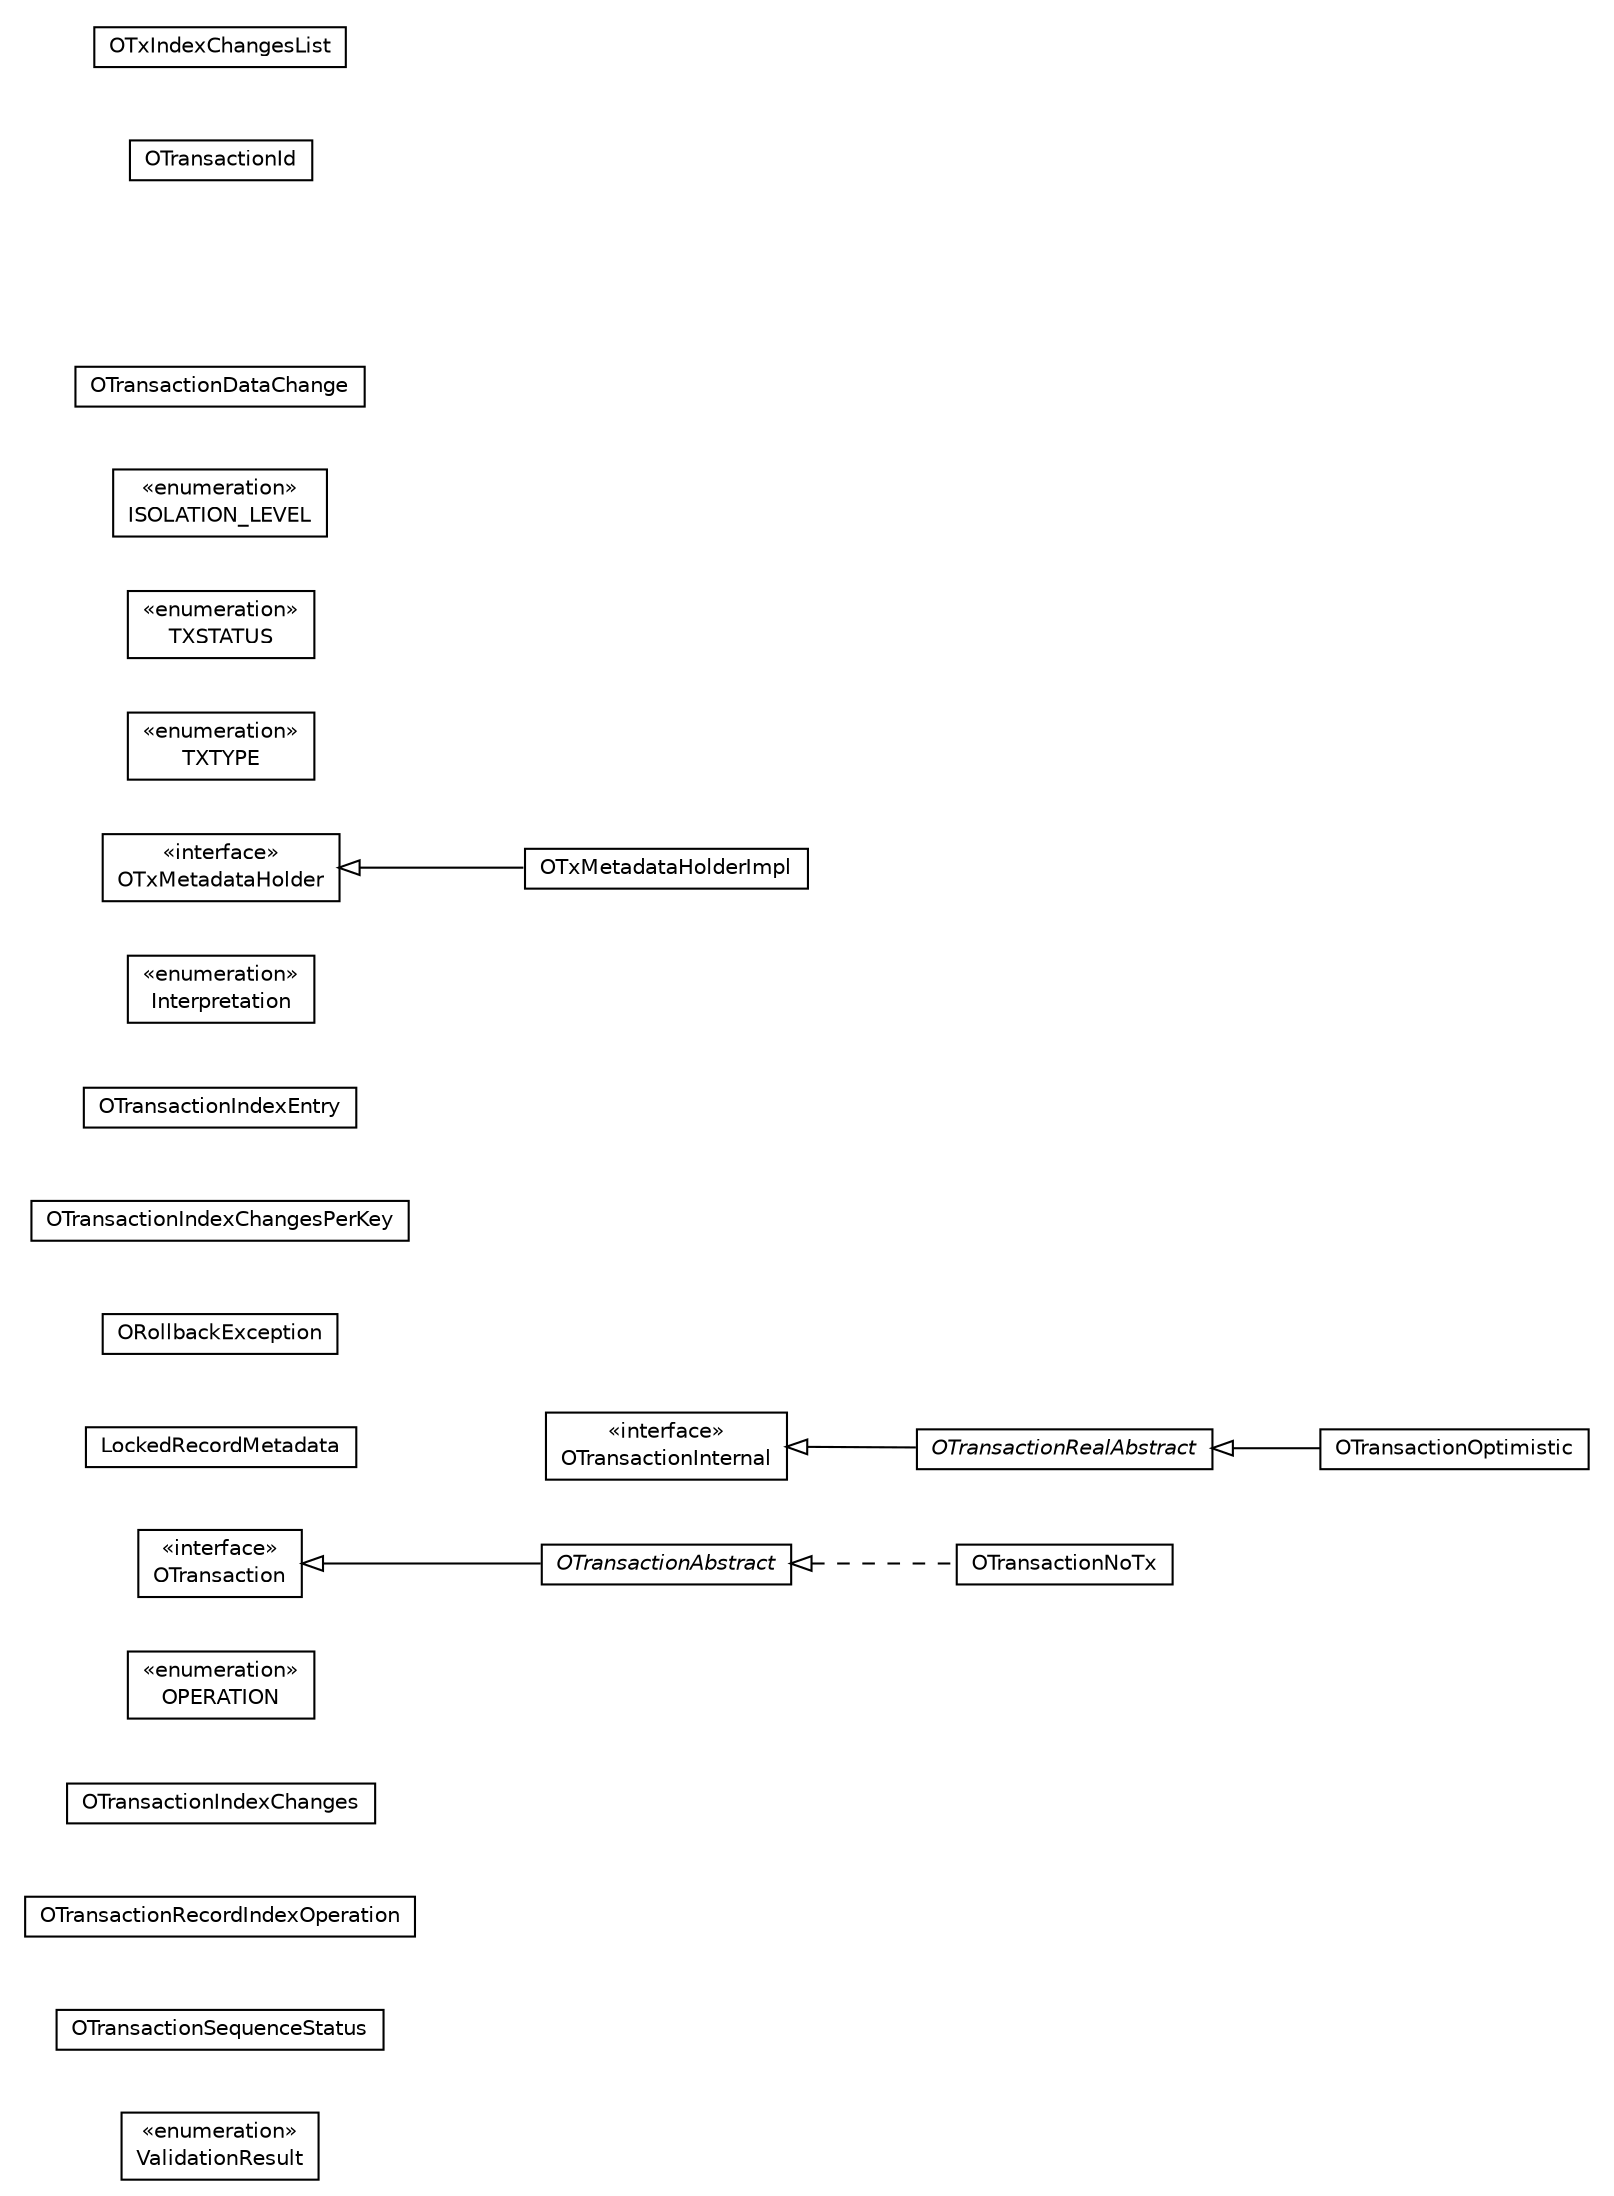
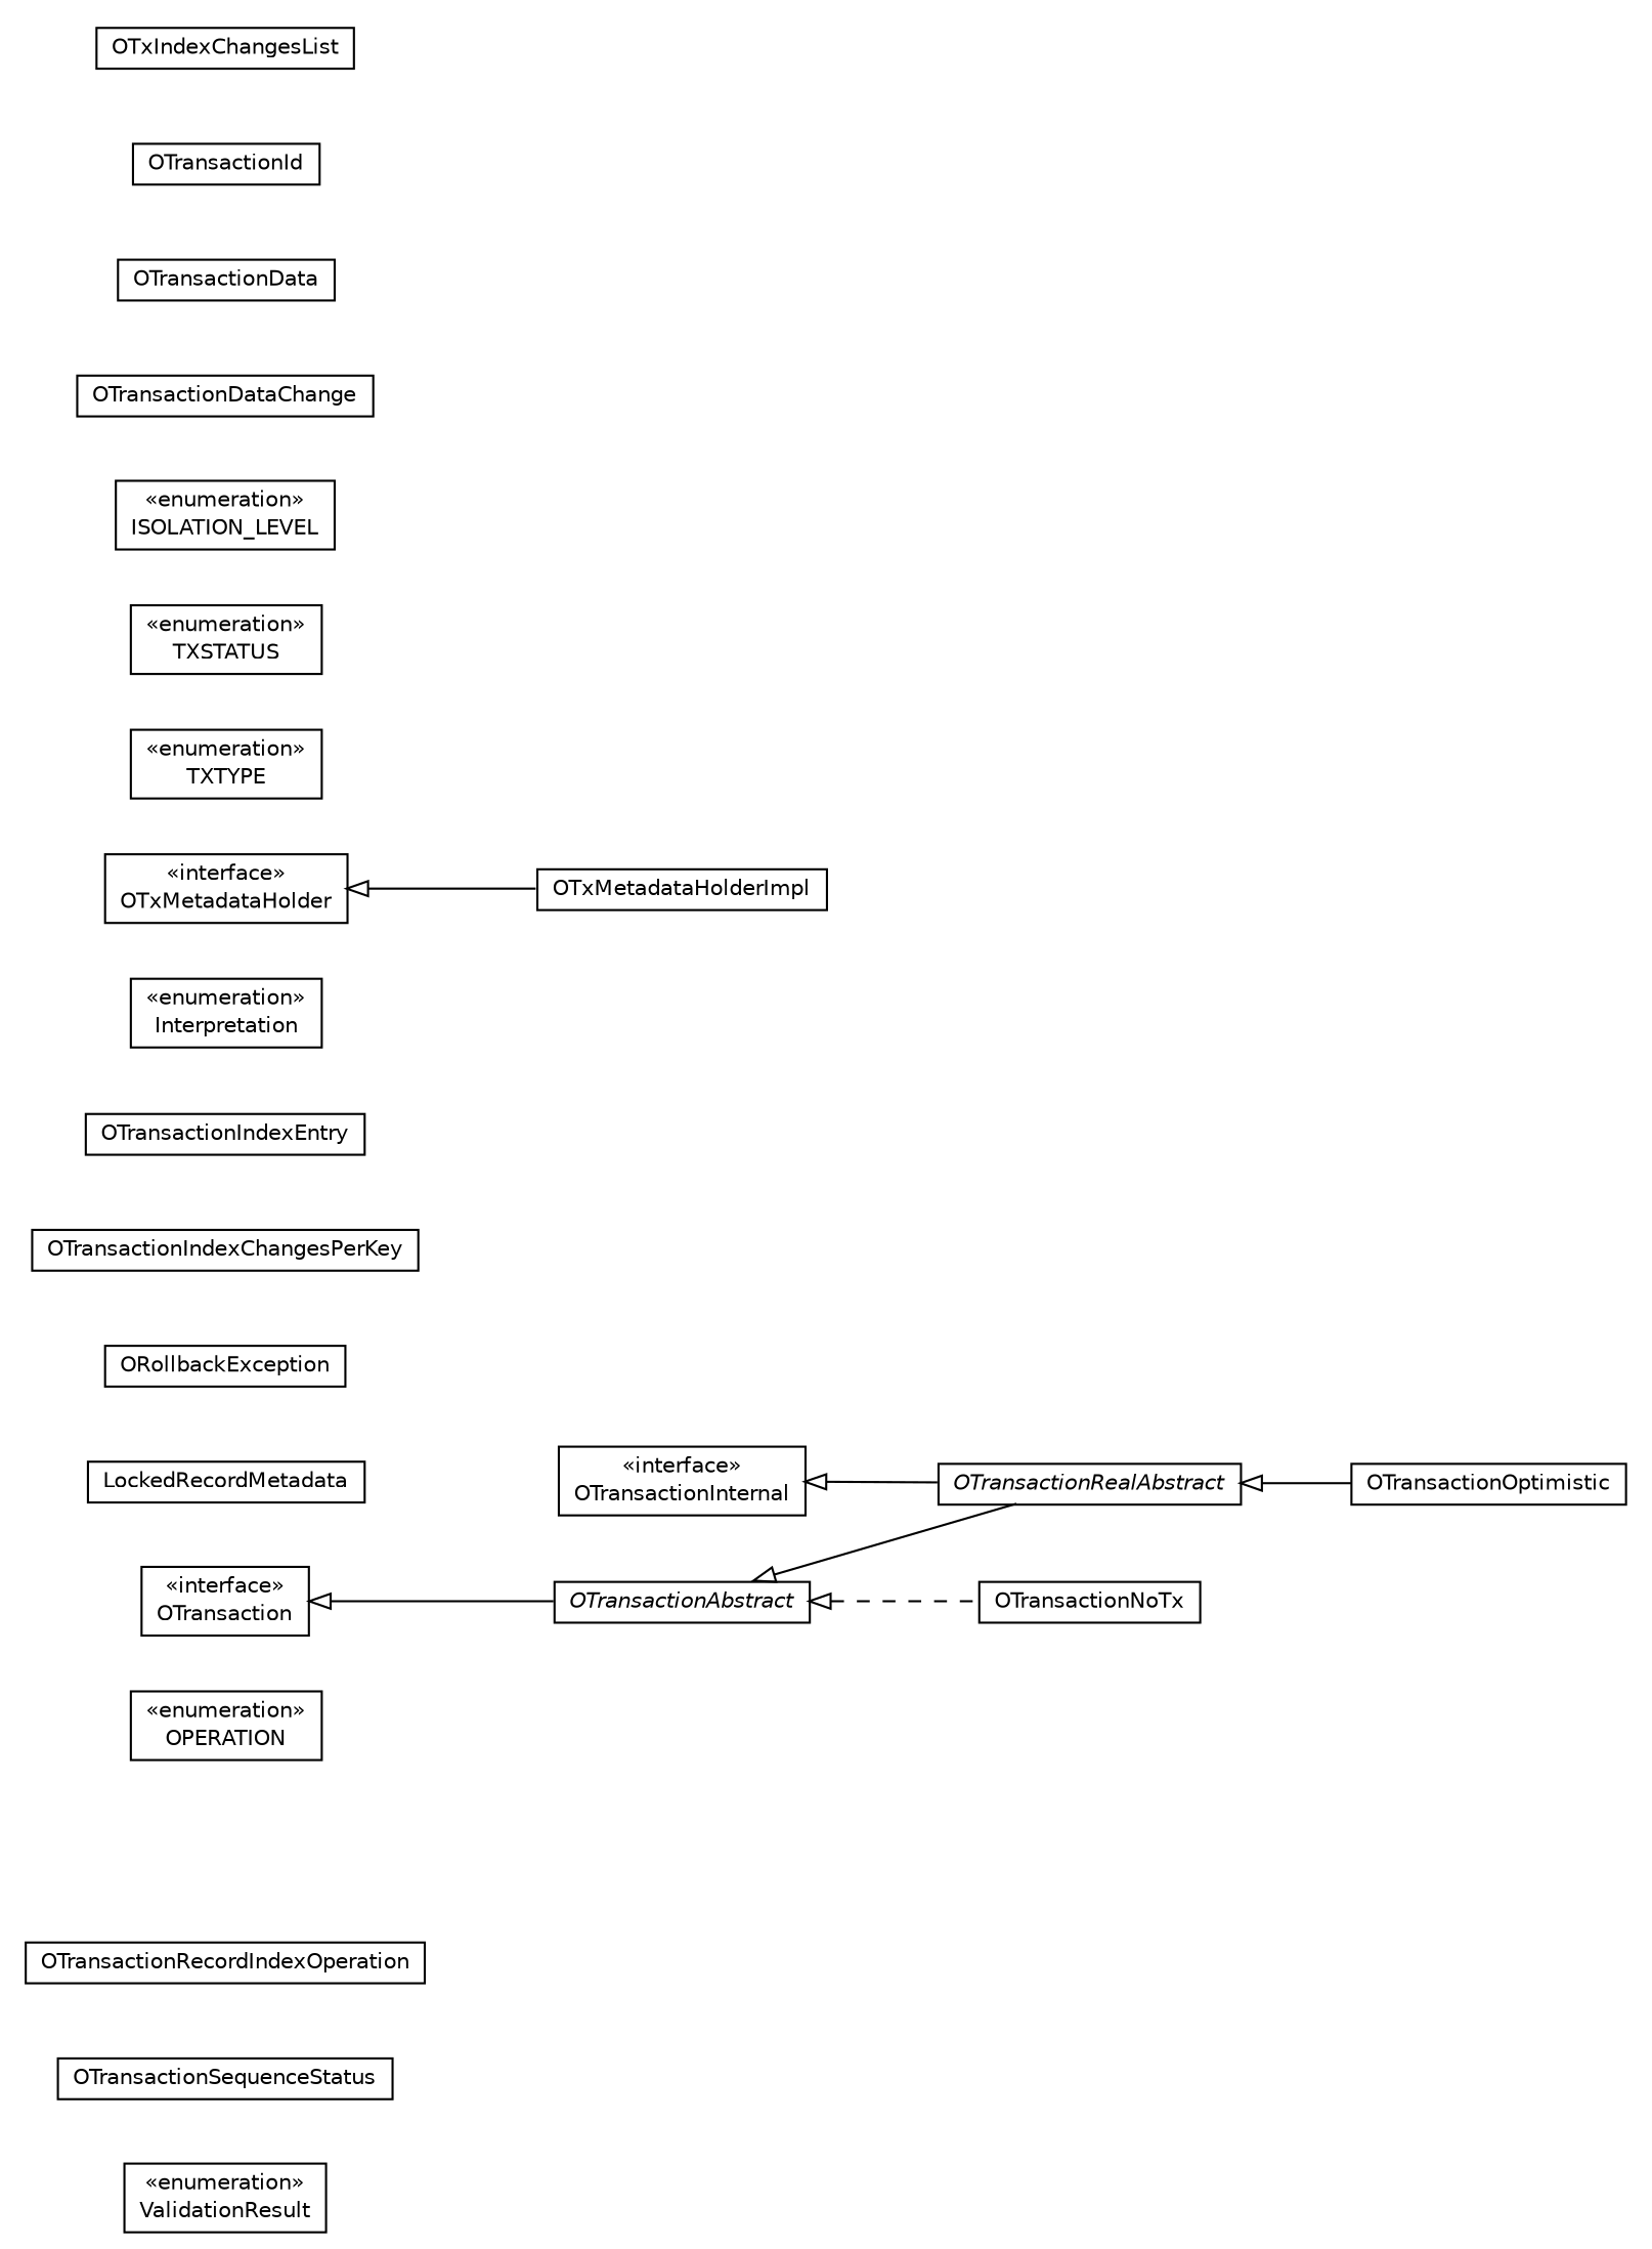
  digraph {
    nodesep=0.25
    rankdir=LR
    ranksep=0.5
    node [fontcolor=black fontname=Helvetica fontsize=10.0 shape=plaintext]
    edge [arrowtail=empty dir=back fontname=Helvetica fontsize=10 headport=p labelfontname=Helvetica labelfontsize=10 style=solid tailport=p]
    n1 [label=<<table title="com.orientechnologies.orient.core.tx.ValidationResult" border="0" cellborder="1" cellspacing="0" cellpadding="2" port="p" href="./ValidationResult.html"> 		<tr><td><table border="0" cellspacing="0" cellpadding="1"> <tr><td align="center" balign="center"> &#171;enumeration&#187; </td></tr> <tr><td align="center" balign="center"> ValidationResult </td></tr> 		</table></td></tr> 		</table>>]
    n2 [label=<<table title="com.orientechnologies.orient.core.tx.OTransactionSequenceStatus" border="0" cellborder="1" cellspacing="0" cellpadding="2" port="p" href="./OTransactionSequenceStatus.html"> 		<tr><td><table border="0" cellspacing="0" cellpadding="1"> <tr><td align="center" balign="center"> OTransactionSequenceStatus </td></tr> 		</table></td></tr> 		</table>>]
    n3 [label=<<table title="com.orientechnologies.orient.core.tx.OTransactionRecordIndexOperation" border="0" cellborder="1" cellspacing="0" cellpadding="2" port="p" href="./OTransactionRecordIndexOperation.html"> 		<tr><td><table border="0" cellspacing="0" cellpadding="1"> <tr><td align="center" balign="center"> OTransactionRecordIndexOperation </td></tr> 		</table></td></tr> 		</table>>]
-   n4 [label=<<table title="com.orientechnologies.orient.core.tx.OTransactionIndexChanges" border="0" cellborder="1" cellspacing="0" cellpadding="2" port="p" href="./OTransactionIndexChanges.html"> 		<tr><td><table border="0" cellspacing="0" cellpadding="1"> <tr><td align="center" balign="center"> OTransactionIndexChanges </td></tr> 		</table></td></tr> 		</table>>]
    n5 [label=<<table title="com.orientechnologies.orient.core.tx.OTransactionIndexChanges.OPERATION" border="0" cellborder="1" cellspacing="0" cellpadding="2" port="p" href="./OTransactionIndexChanges.OPERATION.html"> 		<tr><td><table border="0" cellspacing="0" cellpadding="1"> <tr><td align="center" balign="center"> &#171;enumeration&#187; </td></tr> <tr><td align="center" balign="center"> OPERATION </td></tr> 		</table></td></tr> 		</table>>]
    n6 [label=<<table title="com.orientechnologies.orient.core.tx.OTransactionNoTx" border="0" cellborder="1" cellspacing="0" cellpadding="2" port="p" href="./OTransactionNoTx.html"> 		<tr><td><table border="0" cellspacing="0" cellpadding="1"> <tr><td align="center" balign="center"> OTransactionNoTx </td></tr> 		</table></td></tr> 		</table>>]
    n7 [label=<<table title="com.orientechnologies.orient.core.tx.OTransactionAbstract" border="0" cellborder="1" cellspacing="0" cellpadding="2" port="p" href="./OTransactionAbstract.html"> 		<tr><td><table border="0" cellspacing="0" cellpadding="1"> <tr><td align="center" balign="center"><font face="Helvetica-Oblique"> OTransactionAbstract </font></td></tr> 		</table></td></tr> 		</table>>]
    n8 [label=<<table title="com.orientechnologies.orient.core.tx.OTransactionRealAbstract" border="0" cellborder="1" cellspacing="0" cellpadding="2" port="p" href="./OTransactionRealAbstract.html"> 		<tr><td><table border="0" cellspacing="0" cellpadding="1"> <tr><td align="center" balign="center"><font face="Helvetica-Oblique"> OTransactionRealAbstract </font></td></tr> 		</table></td></tr> 		</table>>]
    n9 [label=<<table title="com.orientechnologies.orient.core.tx.OTransactionOptimistic" border="0" cellborder="1" cellspacing="0" cellpadding="2" port="p" href="./OTransactionOptimistic.html"> 		<tr><td><table border="0" cellspacing="0" cellpadding="1"> <tr><td align="center" balign="center"> OTransactionOptimistic </td></tr> 		</table></td></tr> 		</table>>]
    n10 [label=<<table title="com.orientechnologies.orient.core.tx.OTransactionAbstract.LockedRecordMetadata" border="0" cellborder="1" cellspacing="0" cellpadding="2" port="p" href="./OTransactionAbstract.LockedRecordMetadata.html"> 		<tr><td><table border="0" cellspacing="0" cellpadding="1"> <tr><td align="center" balign="center"> LockedRecordMetadata </td></tr> 		</table></td></tr> 		</table>>]
    n11 [label=<<table title="com.orientechnologies.orient.core.tx.ORollbackException" border="0" cellborder="1" cellspacing="0" cellpadding="2" port="p" href="./ORollbackException.html"> 		<tr><td><table border="0" cellspacing="0" cellpadding="1"> <tr><td align="center" balign="center"> ORollbackException </td></tr> 		</table></td></tr> 		</table>>]
    n12 [label=<<table title="com.orientechnologies.orient.core.tx.OTransactionIndexChangesPerKey" border="0" cellborder="1" cellspacing="0" cellpadding="2" port="p" href="./OTransactionIndexChangesPerKey.html"> 		<tr><td><table border="0" cellspacing="0" cellpadding="1"> <tr><td align="center" balign="center"> OTransactionIndexChangesPerKey </td></tr> 		</table></td></tr> 		</table>>]
    n13 [label=<<table title="com.orientechnologies.orient.core.tx.OTransactionIndexChangesPerKey.OTransactionIndexEntry" border="0" cellborder="1" cellspacing="0" cellpadding="2" port="p" href="./OTransactionIndexChangesPerKey.OTransactionIndexEntry.html"> 		<tr><td><table border="0" cellspacing="0" cellpadding="1"> <tr><td align="center" balign="center"> OTransactionIndexEntry </td></tr> 		</table></td></tr> 		</table>>]
    n14 [label=<<table title="com.orientechnologies.orient.core.tx.OTransactionIndexChangesPerKey.Interpretation" border="0" cellborder="1" cellspacing="0" cellpadding="2" port="p" href="./OTransactionIndexChangesPerKey.Interpretation.html"> 		<tr><td><table border="0" cellspacing="0" cellpadding="1"> <tr><td align="center" balign="center"> &#171;enumeration&#187; </td></tr> <tr><td align="center" balign="center"> Interpretation </td></tr> 		</table></td></tr> 		</table>>]
    n15 [label=<<table title="com.orientechnologies.orient.core.tx.OTxMetadataHolderImpl" border="0" cellborder="1" cellspacing="0" cellpadding="2" port="p" href="./OTxMetadataHolderImpl.html"> 		<tr><td><table border="0" cellspacing="0" cellpadding="1"> <tr><td align="center" balign="center"> OTxMetadataHolderImpl </td></tr> 		</table></td></tr> 		</table>>]
    n16 [label=<<table title="com.orientechnologies.orient.core.tx.OTxMetadataHolder" border="0" cellborder="1" cellspacing="0" cellpadding="2" port="p" href="./OTxMetadataHolder.html"> 		<tr><td><table border="0" cellspacing="0" cellpadding="1"> <tr><td align="center" balign="center"> &#171;interface&#187; </td></tr> <tr><td align="center" balign="center"> OTxMetadataHolder </td></tr> 		</table></td></tr> 		</table>>]
    n17 [label=<<table title="com.orientechnologies.orient.core.tx.OTransactionInternal" border="0" cellborder="1" cellspacing="0" cellpadding="2" port="p" href="./OTransactionInternal.html"> 		<tr><td><table border="0" cellspacing="0" cellpadding="1"> <tr><td align="center" balign="center"> &#171;interface&#187; </td></tr> <tr><td align="center" balign="center"> OTransactionInternal </td></tr> 		</table></td></tr> 		</table>>]
    n18 [label=<<table title="com.orientechnologies.orient.core.tx.OTransaction" border="0" cellborder="1" cellspacing="0" cellpadding="2" port="p" href="./OTransaction.html"> 		<tr><td><table border="0" cellspacing="0" cellpadding="1"> <tr><td align="center" balign="center"> &#171;interface&#187; </td></tr> <tr><td align="center" balign="center"> OTransaction </td></tr> 		</table></td></tr> 		</table>>]
    n19 [label=<<table title="com.orientechnologies.orient.core.tx.OTransaction.TXTYPE" border="0" cellborder="1" cellspacing="0" cellpadding="2" port="p" href="./OTransaction.TXTYPE.html"> 		<tr><td><table border="0" cellspacing="0" cellpadding="1"> <tr><td align="center" balign="center"> &#171;enumeration&#187; </td></tr> <tr><td align="center" balign="center"> TXTYPE </td></tr> 		</table></td></tr> 		</table>>]
    n20 [label=<<table title="com.orientechnologies.orient.core.tx.OTransaction.TXSTATUS" border="0" cellborder="1" cellspacing="0" cellpadding="2" port="p" href="./OTransaction.TXSTATUS.html"> 		<tr><td><table border="0" cellspacing="0" cellpadding="1"> <tr><td align="center" balign="center"> &#171;enumeration&#187; </td></tr> <tr><td align="center" balign="center"> TXSTATUS </td></tr> 		</table></td></tr> 		</table>>]
    n21 [label=<<table title="com.orientechnologies.orient.core.tx.OTransaction.ISOLATION_LEVEL" border="0" cellborder="1" cellspacing="0" cellpadding="2" port="p" href="./OTransaction.ISOLATION_LEVEL.html"> 		<tr><td><table border="0" cellspacing="0" cellpadding="1"> <tr><td align="center" balign="center"> &#171;enumeration&#187; </td></tr> <tr><td align="center" balign="center"> ISOLATION_LEVEL </td></tr> 		</table></td></tr> 		</table>>]
    n22 [label=<<table title="com.orientechnologies.orient.core.tx.OTransactionDataChange" border="0" cellborder="1" cellspacing="0" cellpadding="2" port="p" href="./OTransactionDataChange.html"> 		<tr><td><table border="0" cellspacing="0" cellpadding="1"> <tr><td align="center" balign="center"> OTransactionDataChange </td></tr> 		</table></td></tr> 		</table>>]
+   n23 [label=<<table title="com.orientechnologies.orient.core.tx.OTransactionData" border="0" cellborder="1" cellspacing="0" cellpadding="2" port="p" href="./OTransactionData.html"> 		<tr><td><table border="0" cellspacing="0" cellpadding="1"> <tr><td align="center" balign="center"> OTransactionData </td></tr> 		</table></td></tr> 		</table>>]
    n24 [label=<<table title="com.orientechnologies.orient.core.tx.OTransactionId" border="0" cellborder="1" cellspacing="0" cellpadding="2" port="p" href="./OTransactionId.html"> 		<tr><td><table border="0" cellspacing="0" cellpadding="1"> <tr><td align="center" balign="center"> OTransactionId </td></tr> 		</table></td></tr> 		</table>>]
    n25 [label=<<table title="com.orientechnologies.orient.core.tx.OTxIndexChangesList" border="0" cellborder="1" cellspacing="0" cellpadding="2" port="p" href="./OTxIndexChangesList.html"> 		<tr><td><table border="0" cellspacing="0" cellpadding="1"> <tr><td align="center" balign="center"> OTxIndexChangesList </td></tr> 		</table></td></tr> 		</table>>]
    n7 -> n6 [style=dashed]
+   n7 -> n8 [style=""]
    n8 -> n9 [style=""]
    n16 -> n15
    n17 -> n8
    n18 -> n7
  }
